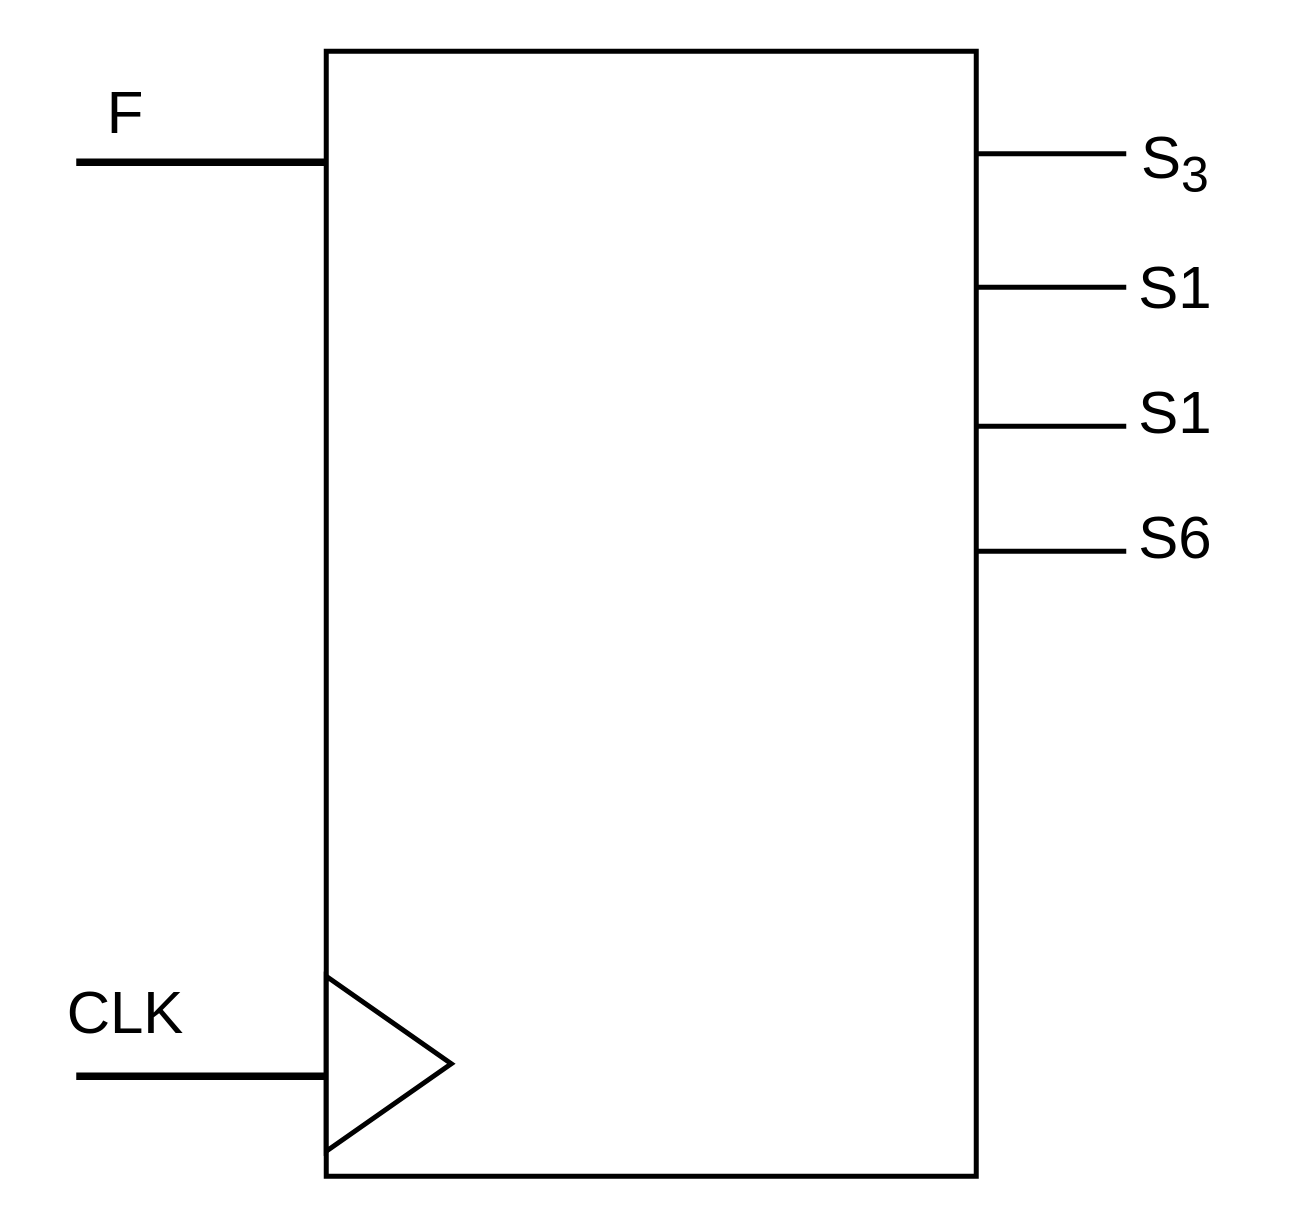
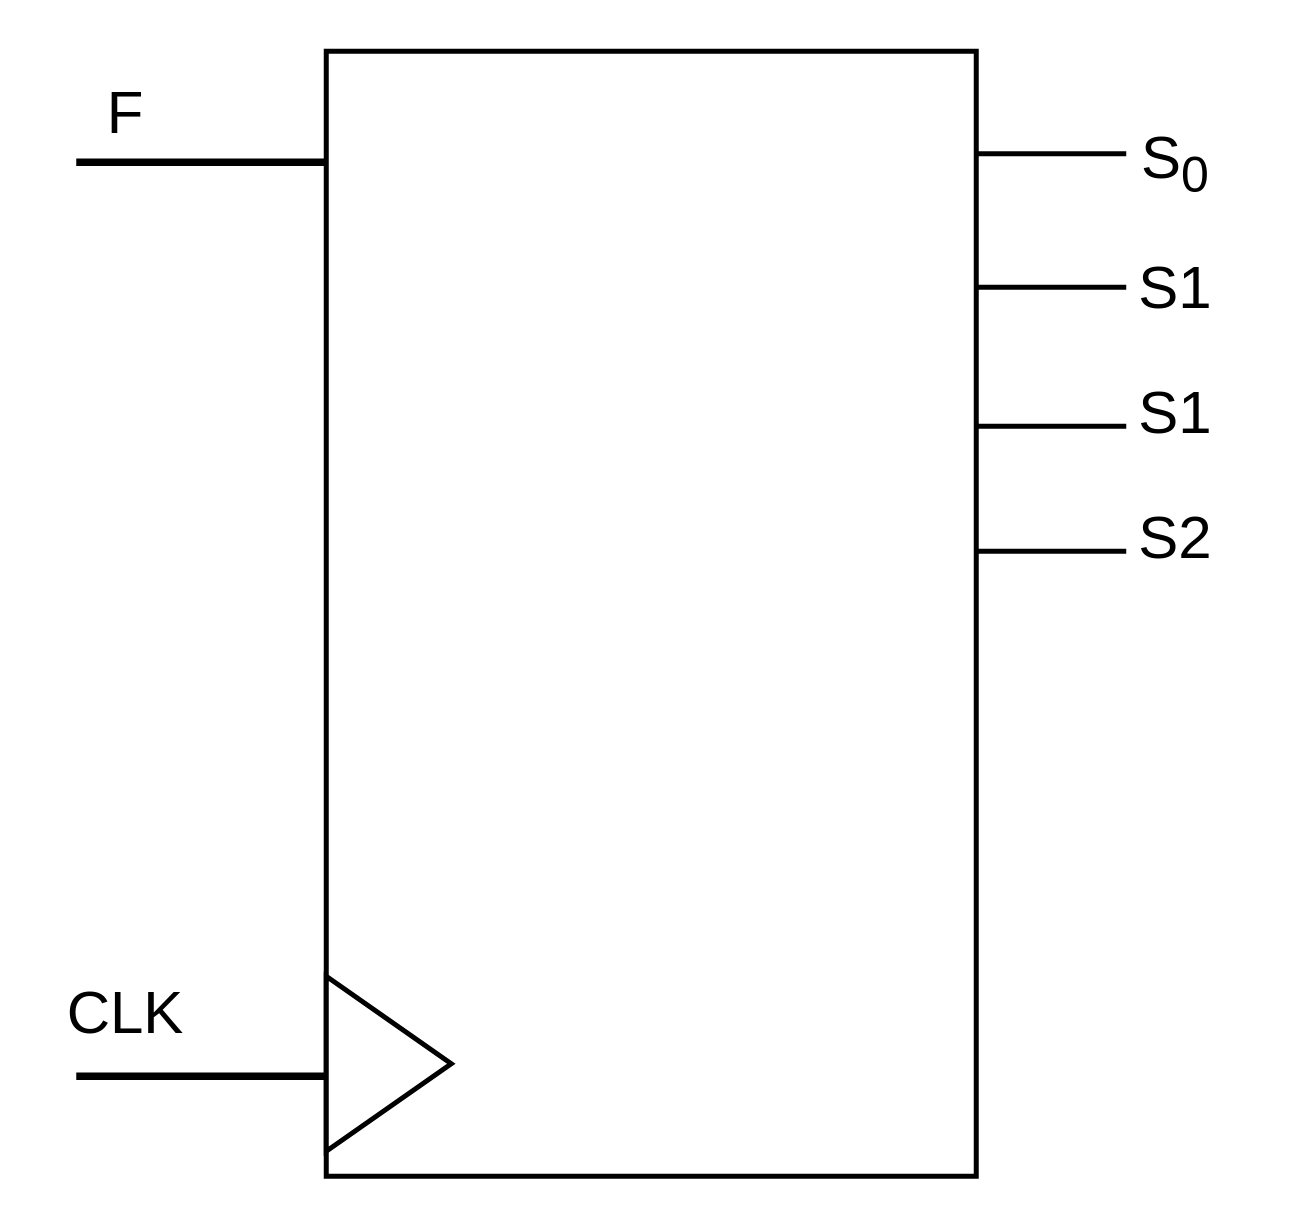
  <mxCell id="0" />
  <mxCell id="1" parent="0" />
  <mxCell id="2" value="" style="rounded=0;whiteSpace=wrap;html=1;strokeWidth=2;" parent="1" vertex="1"><mxGeometry x="130" y="20" width="260" height="450" as="geometry" /></mxCell>
  <mxCell id="3" value="" style="endArrow=none;html=1;rounded=0;jumpSize=9;strokeWidth=3;" parent="1" edge="1"><mxGeometry width="50" height="50" relative="1" as="geometry"><mxPoint x="30" y="430" as="sourcePoint" /><mxPoint x="130" y="430" as="targetPoint" /></mxGeometry></mxCell>
  <mxCell id="4" value="" style="endArrow=none;html=1;rounded=0;strokeWidth=2;" parent="1" edge="1"><mxGeometry width="50" height="50" relative="1" as="geometry"><mxPoint x="390" y="61" as="sourcePoint" /><mxPoint x="450" y="61" as="targetPoint" /></mxGeometry></mxCell>
  <mxCell id="5" value="" style="endArrow=none;html=1;rounded=0;strokeWidth=2;" parent="1" edge="1"><mxGeometry width="50" height="50" relative="1" as="geometry"><mxPoint x="390" y="114.38" as="sourcePoint" /><mxPoint x="450" y="114.38" as="targetPoint" /></mxGeometry></mxCell>
  <mxCell id="6" value="" style="endArrow=none;html=1;rounded=0;strokeWidth=2;" parent="1" edge="1"><mxGeometry width="50" height="50" relative="1" as="geometry"><mxPoint x="390" y="170" as="sourcePoint" /><mxPoint x="450" y="170" as="targetPoint" /></mxGeometry></mxCell>
  <mxCell id="7" value="" style="endArrow=none;html=1;rounded=0;strokeWidth=2;" parent="1" edge="1"><mxGeometry width="50" height="50" relative="1" as="geometry"><mxPoint x="390" y="220" as="sourcePoint" /><mxPoint x="450" y="220" as="targetPoint" /></mxGeometry></mxCell>
- <mxCell id="8" value="&lt;font style=&quot;font-size: 24px&quot;&gt;S&lt;sub&gt;3&lt;/sub&gt;&lt;/font&gt;" style="text;html=1;strokeColor=none;fillColor=none;align=center;verticalAlign=middle;whiteSpace=wrap;rounded=0;" parent="1" vertex="1"><mxGeometry x="440" y="50" width="60" height="30" as="geometry" /></mxCell>
+ <mxCell id="8" value="&lt;font style=&quot;font-size: 24px&quot;&gt;S&lt;sub&gt;0&lt;/sub&gt;&lt;/font&gt;" style="text;html=1;strokeColor=none;fillColor=none;align=center;verticalAlign=middle;whiteSpace=wrap;rounded=0;" parent="1" vertex="1"><mxGeometry x="440" y="50" width="60" height="30" as="geometry" /></mxCell>
  <mxCell id="9" value="&lt;font style=&quot;font-size: 24px&quot;&gt;&lt;font style=&quot;font-size: 24px&quot;&gt;S&lt;/font&gt;&lt;font style=&quot;font-size: 24px&quot;&gt;1&lt;/font&gt;&lt;/font&gt;" style="text;html=1;strokeColor=none;fillColor=none;align=center;verticalAlign=middle;whiteSpace=wrap;rounded=0;" parent="1" vertex="1"><mxGeometry x="440" y="100" width="60" height="30" as="geometry" /></mxCell>
  <mxCell id="10" value="&lt;font style=&quot;font-size: 24px&quot;&gt;&lt;font style=&quot;font-size: 24px&quot;&gt;S&lt;/font&gt;&lt;font style=&quot;font-size: 24px&quot;&gt;1&lt;/font&gt;&lt;/font&gt;" style="text;html=1;strokeColor=none;fillColor=none;align=center;verticalAlign=middle;whiteSpace=wrap;rounded=0;" parent="1" vertex="1"><mxGeometry x="440" y="150" width="60" height="30" as="geometry" /></mxCell>
- <mxCell id="11" value="&lt;font style=&quot;font-size: 24px&quot;&gt;&lt;font style=&quot;font-size: 24px&quot;&gt;S&lt;/font&gt;&lt;font style=&quot;font-size: 24px&quot;&gt;6&lt;/font&gt;&lt;/font&gt;" style="text;html=1;strokeColor=none;fillColor=none;align=center;verticalAlign=middle;whiteSpace=wrap;rounded=0;" parent="1" vertex="1"><mxGeometry x="440" y="200" width="60" height="30" as="geometry" /></mxCell>
+ <mxCell id="11" value="&lt;font style=&quot;font-size: 24px&quot;&gt;&lt;font style=&quot;font-size: 24px&quot;&gt;S&lt;/font&gt;&lt;font style=&quot;font-size: 24px&quot;&gt;2&lt;/font&gt;&lt;/font&gt;" style="text;html=1;strokeColor=none;fillColor=none;align=center;verticalAlign=middle;whiteSpace=wrap;rounded=0;" parent="1" vertex="1"><mxGeometry x="440" y="200" width="60" height="30" as="geometry" /></mxCell>
  <mxCell id="12" value="&lt;font style=&quot;font-size: 24px&quot;&gt;F&lt;/font&gt;" style="text;html=1;strokeColor=none;fillColor=none;align=center;verticalAlign=middle;whiteSpace=wrap;rounded=0;" parent="1" vertex="1"><mxGeometry x="20" y="30" width="60" height="30" as="geometry" /></mxCell>
  <mxCell id="13" value="&lt;font style=&quot;font-size: 24px&quot;&gt;CLK&lt;/font&gt;" style="text;html=1;strokeColor=none;fillColor=none;align=center;verticalAlign=middle;whiteSpace=wrap;rounded=0;" parent="1" vertex="1"><mxGeometry x="20" y="390" width="60" height="30" as="geometry" /></mxCell>
  <mxCell id="14" value="" style="triangle;whiteSpace=wrap;html=1;fontSize=18;strokeWidth=2;" parent="1" vertex="1"><mxGeometry x="130" y="390" width="50" height="70" as="geometry" /></mxCell>
  <mxCell id="15" value="" style="endArrow=none;html=1;rounded=0;jumpSize=9;strokeWidth=3;" parent="1" edge="1"><mxGeometry width="50" height="50" relative="1" as="geometry"><mxPoint x="30" y="64.38" as="sourcePoint" /><mxPoint x="130" y="64.38" as="targetPoint" /></mxGeometry></mxCell>
